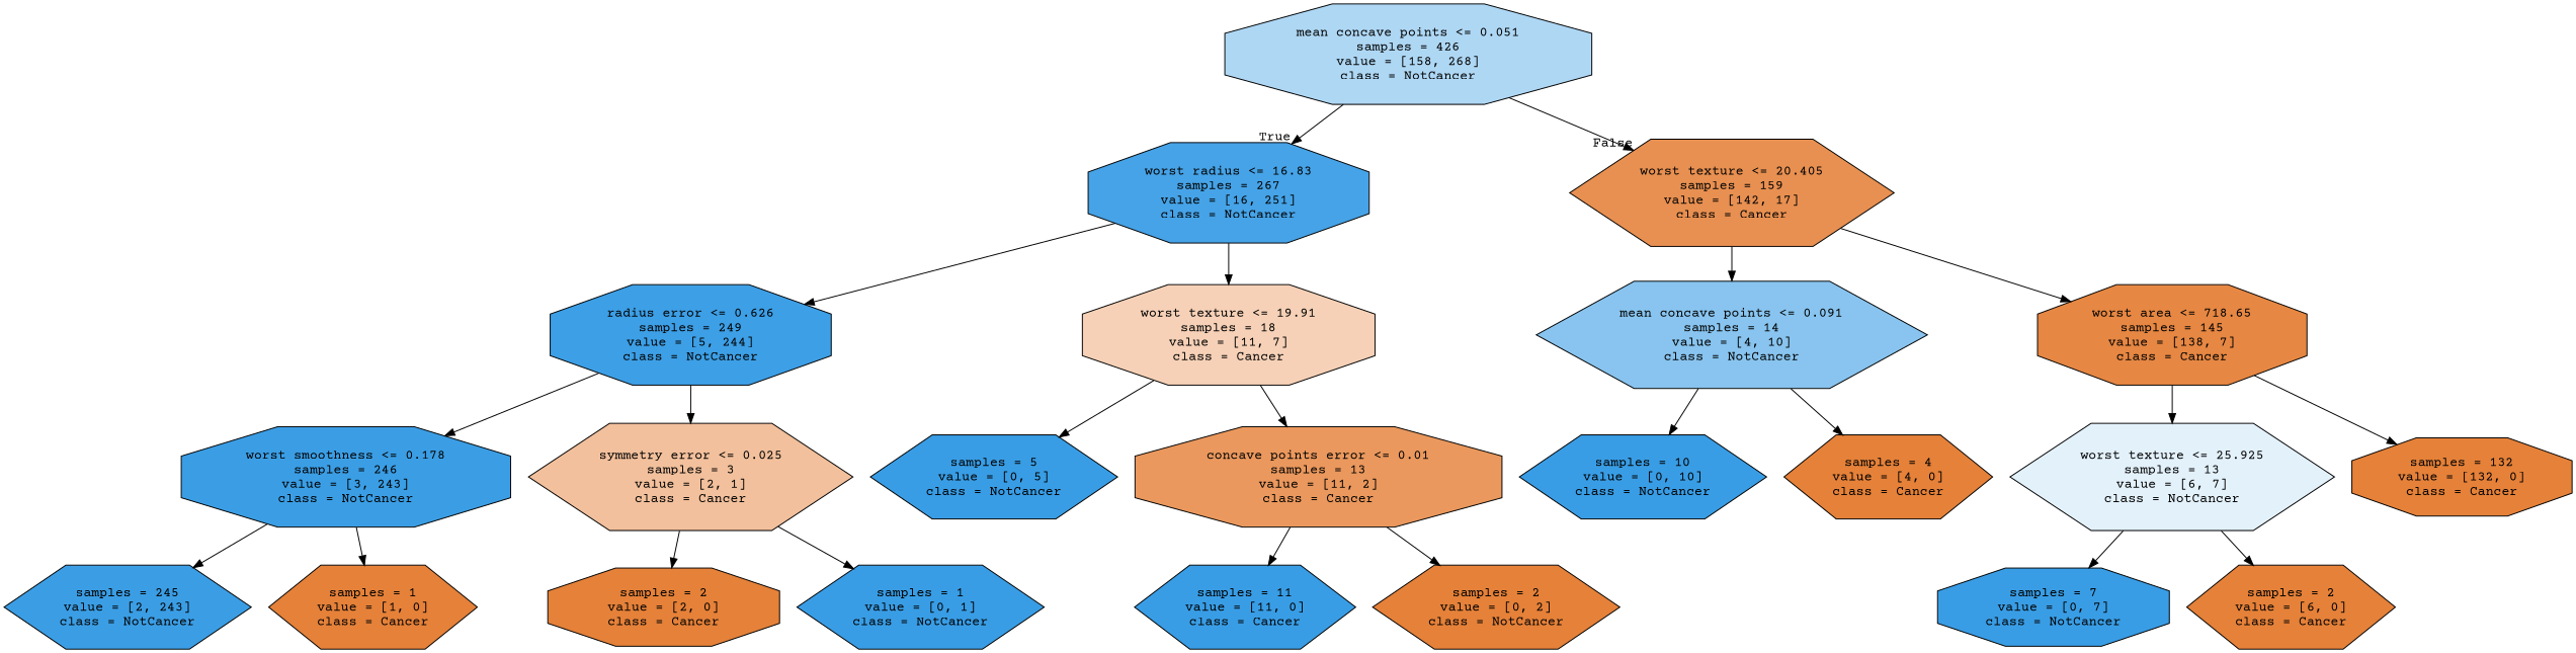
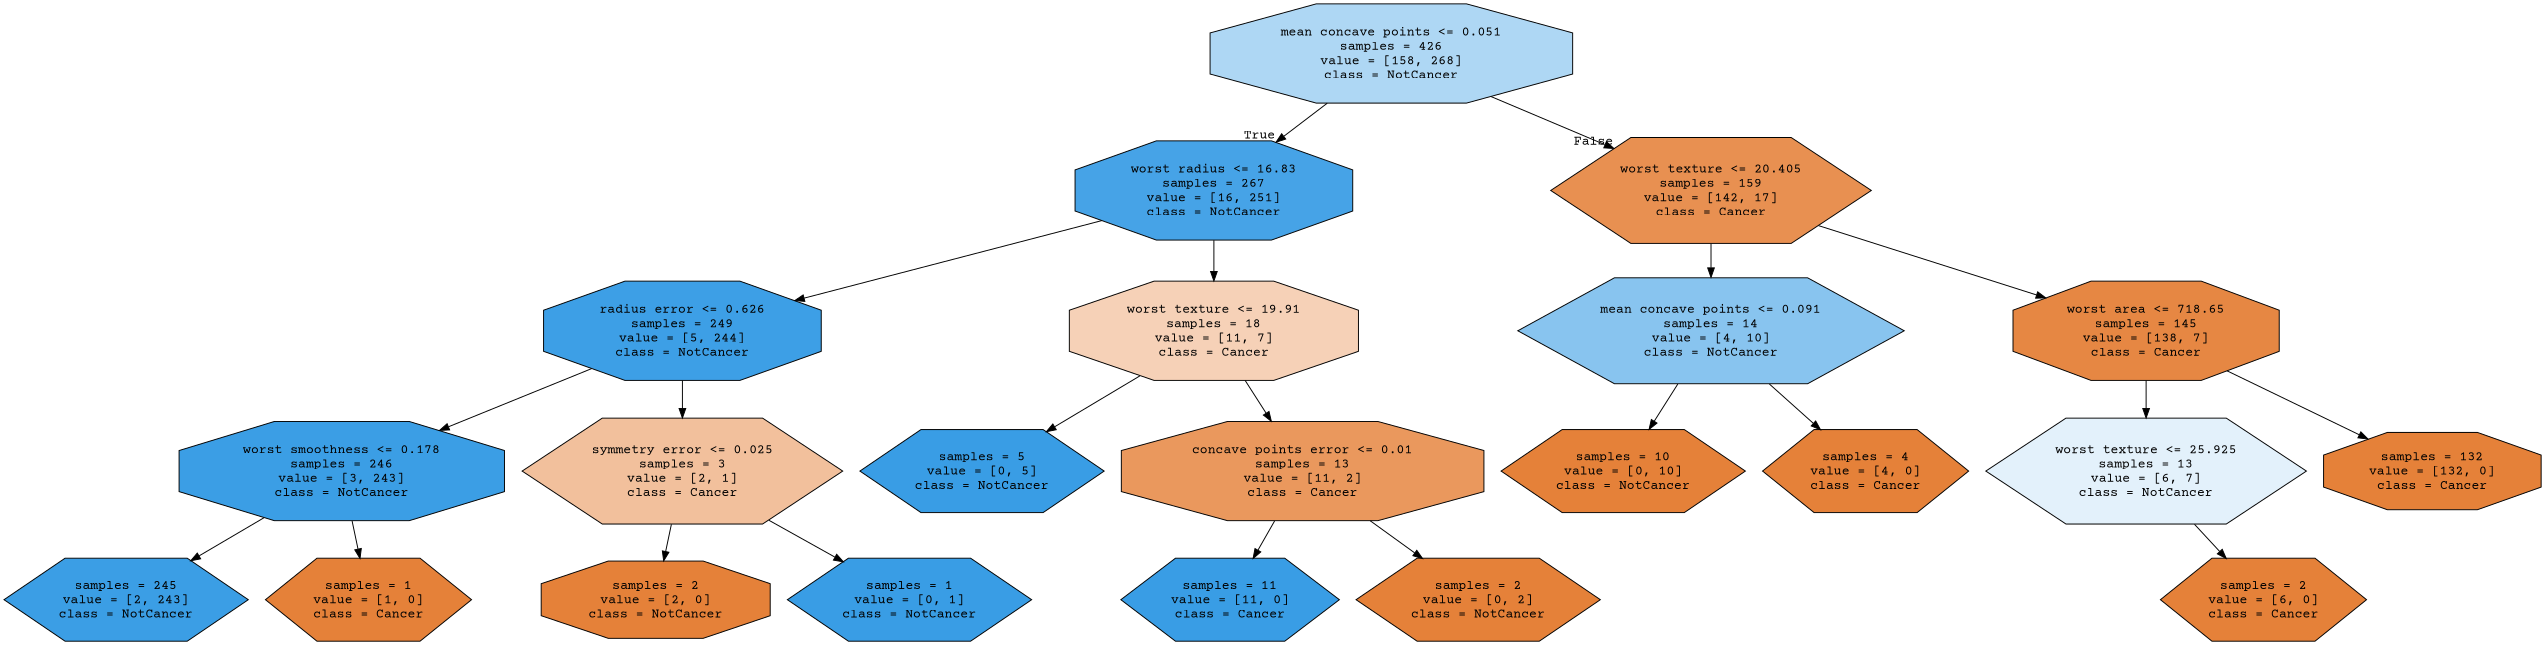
  digraph {
    fontname="Courier Prime"
    node [color=black fillcolor="#e58139" fontname="Courier Prime" shape=hexagon style=filled]
    edge [fontname="Courier Prime"]
    n1 [fillcolor="#aed7f4" label="mean concave points <= 0.051\nsamples = 426\nvalue = [158, 268]\nclass = NotCancer" shape=octagon]
    n2 [fillcolor="#46a3e7" label="worst radius <= 16.83\nsamples = 267\nvalue = [16, 251]\nclass = NotCancer" shape=octagon]
    n3 [fillcolor="#e89051" label="worst texture <= 20.405\nsamples = 159\nvalue = [142, 17]\nclass = Cancer"]
    n4 [fillcolor="#3d9fe6" label="radius error <= 0.626\nsamples = 249\nvalue = [5, 244]\nclass = NotCancer" shape=octagon]
    n5 [fillcolor="#f6d1b7" label="worst texture <= 19.91\nsamples = 18\nvalue = [11, 7]\nclass = Cancer" shape=octagon]
    n6 [fillcolor="#88c4ef" label="mean concave points <= 0.091\nsamples = 14\nvalue = [4, 10]\nclass = NotCancer"]
    n7 [fillcolor="#e68743" label="worst area <= 718.65\nsamples = 145\nvalue = [138, 7]\nclass = Cancer" shape=octagon]
    n8 [fillcolor="#3b9ee5" label="worst smoothness <= 0.178\nsamples = 246\nvalue = [3, 243]\nclass = NotCancer" shape=octagon]
    n9 [fillcolor="#f2c09c" label="symmetry error <= 0.025\nsamples = 3\nvalue = [2, 1]\nclass = Cancer"]
    n10 [fillcolor="#399de5" label="samples = 5\nvalue = [0, 5]\nclass = NotCancer"]
    n11 [fillcolor="#ea985d" label="concave points error <= 0.01\nsamples = 13\nvalue = [11, 2]\nclass = Cancer" shape=octagon]
    n12 [fillcolor="#3b9ee5" label="samples = 245\nvalue = [2, 243]\nclass = NotCancer"]
    n13 [label="samples = 1\nvalue = [1, 0]\nclass = Cancer"]
-   n14 [label="samples = 2\nvalue = [2, 0]\nclass = Cancer" shape=octagon]
+   n14 [label="samples = 2\nvalue = [2, 0]\nclass = NotCancer" shape=octagon]
    n15 [fillcolor="#399de5" label="samples = 1\nvalue = [0, 1]\nclass = NotCancer"]
    n16 [fillcolor="#399de5" label="samples = 11\nvalue = [11, 0]\nclass = Cancer"]
    n17 [label="samples = 2\nvalue = [0, 2]\nclass = NotCancer"]
-   n18 [fillcolor="#399de5" label="samples = 10\nvalue = [0, 10]\nclass = NotCancer"]
+   n18 [label="samples = 10\nvalue = [0, 10]\nclass = NotCancer"]
    n19 [label="samples = 4\nvalue = [4, 0]\nclass = Cancer"]
    n20 [fillcolor="#e3f1fb" label="worst texture <= 25.925\nsamples = 13\nvalue = [6, 7]\nclass = NotCancer"]
    n21 [label="samples = 132\nvalue = [132, 0]\nclass = Cancer" shape=octagon]
-   n22 [fillcolor="#399de5" label="samples = 7\nvalue = [0, 7]\nclass = NotCancer" shape=octagon]
    n23 [label="samples = 2\nvalue = [6, 0]\nclass = Cancer"]
    n1 -> n2 [headlabel=True labelangle=45 labeldistance=2.5]
    n1 -> n3 [headlabel=False labelangle=-45 labeldistance=2.5]
    n2 -> n4
    n2 -> n5
    n3 -> n6
    n3 -> n7
    n4 -> n8
    n4 -> n9
    n5 -> n10
    n5 -> n11
    n6 -> n18
    n6 -> n19
    n7 -> n20
    n7 -> n21
    n8 -> n12
    n8 -> n13
    n9 -> n14
    n9 -> n15
    n11 -> n16
    n11 -> n17
-   n20 -> n22
    n20 -> n23
  }
